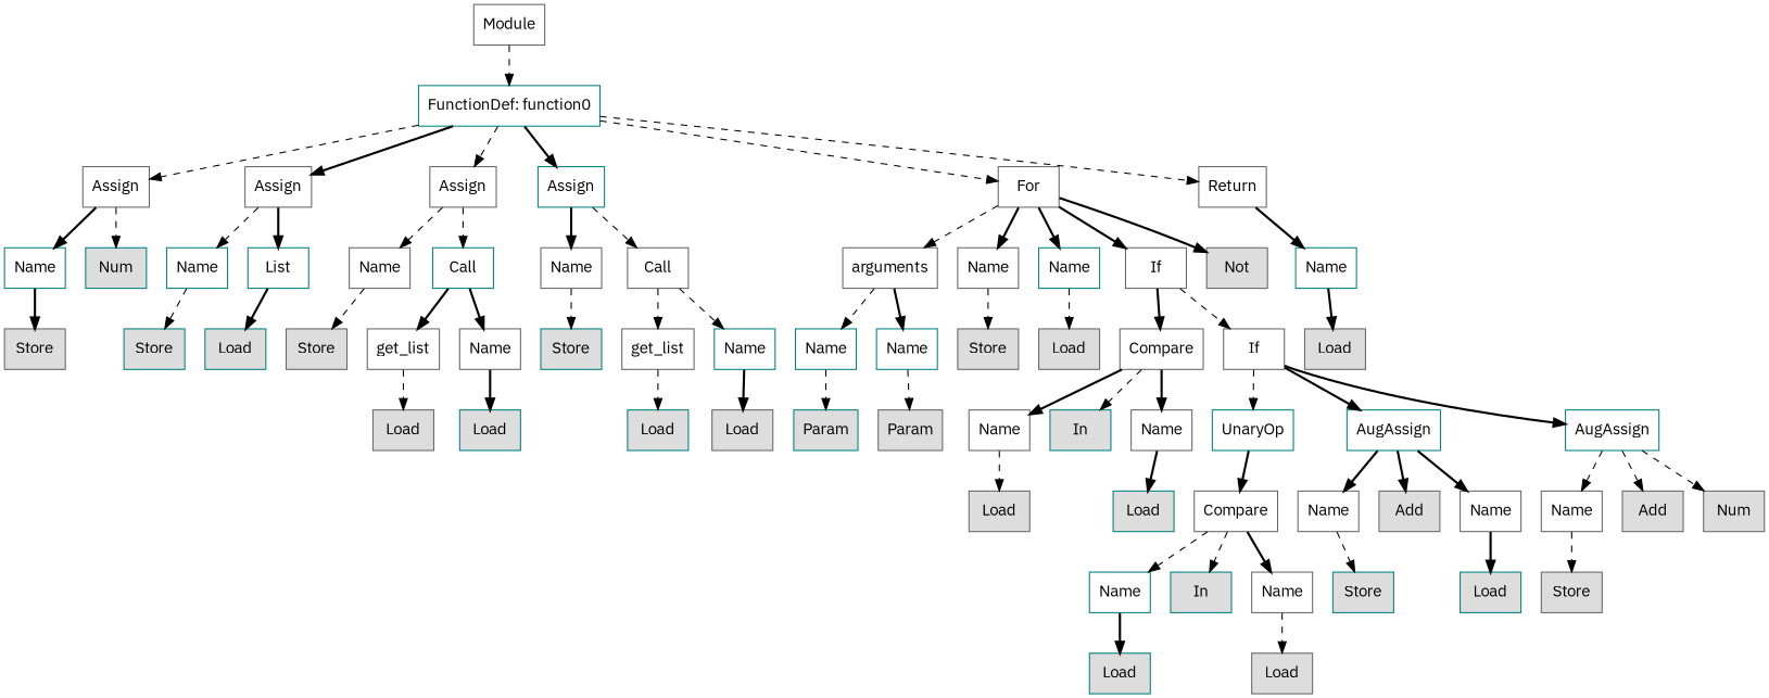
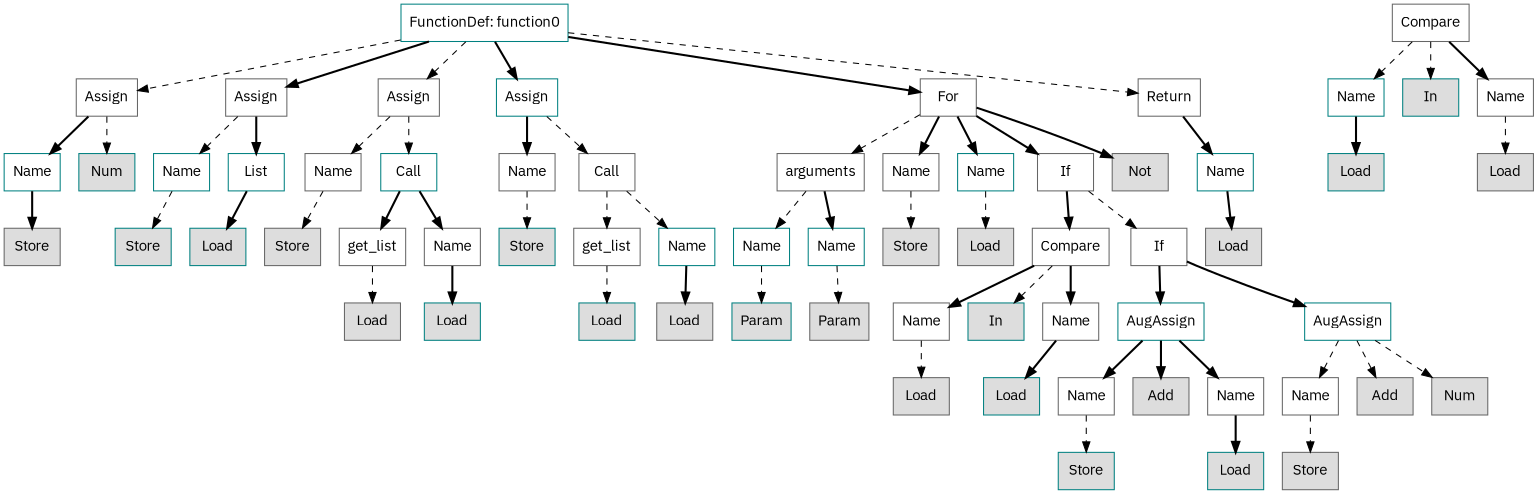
  digraph {
    fontname="IBM Plex Sans"
    node [color=gray40 fontname="IBM Plex Sans" shape=rect]
    edge [fontname="IBM Plex Sans" style=dashed]
-   n1 [label=Module]
    n2 [color=teal label="FunctionDef: function0"]
    n3 [label=Assign]
    n4 [label=Assign]
    n5 [label=Assign]
    n6 [color=teal label=Assign]
    n7 [label=For]
    n8 [label=Return]
    n9 [label=arguments]
    n10 [color=teal label=Name]
    n11 [color=teal label=Name]
    n12 [color=teal label=Name]
    n13 [color=teal fillcolor="#dddddd" label=Num style=filled]
    n14 [color=teal label=Name]
    n15 [color=teal label=List]
    n16 [label=Name]
    n17 [color=teal label=Call]
    n18 [label=Name]
    n19 [label=Call]
    n20 [label=Name]
    n21 [color=teal label=Name]
    n22 [label=If]
    n23 [fillcolor="#dddddd" label=Not style=filled]
    n24 [color=teal label=Name]
    n25 [color=teal fillcolor="#dddddd" label=Param style=filled]
    n26 [fillcolor="#dddddd" label=Param style=filled]
    n27 [fillcolor="#dddddd" label=Store style=filled]
    n28 [color=teal fillcolor="#dddddd" label=Store style=filled]
    n29 [color=teal fillcolor="#dddddd" label=Load style=filled]
    n30 [fillcolor="#dddddd" label=Store style=filled]
    n31 [label=get_list]
    n32 [label=Name]
    n33 [color=teal fillcolor="#dddddd" label=Store style=filled]
    n34 [label=get_list]
    n35 [color=teal label=Name]
    n36 [fillcolor="#dddddd" label=Store style=filled]
    n37 [fillcolor="#dddddd" label=Load style=filled]
    n38 [label=Compare]
    n39 [label=If]
    n40 [fillcolor="#dddddd" label=Load style=filled]
    n41 [fillcolor="#dddddd" label=Load style=filled]
    n42 [color=teal fillcolor="#dddddd" label=Load style=filled]
    n43 [color=teal fillcolor="#dddddd" label=Load style=filled]
    n44 [fillcolor="#dddddd" label=Load style=filled]
    n45 [label=Name]
    n46 [color=teal fillcolor="#dddddd" label=In style=filled]
    n47 [label=Name]
-   n48 [color=teal label=UnaryOp]
    n49 [color=teal label=AugAssign]
    n50 [color=teal label=AugAssign]
    n51 [fillcolor="#dddddd" label=Load style=filled]
    n52 [color=teal fillcolor="#dddddd" label=Load style=filled]
    n53 [label=Compare]
    n54 [label=Name]
    n55 [fillcolor="#dddddd" label=Add style=filled]
    n56 [label=Name]
    n57 [label=Name]
    n58 [fillcolor="#dddddd" label=Add style=filled]
    n59 [fillcolor="#dddddd" label=Num style=filled]
    n60 [color=teal label=Name]
    n61 [color=teal fillcolor="#dddddd" label=In style=filled]
    n62 [label=Name]
    n63 [color=teal fillcolor="#dddddd" label=Store style=filled]
    n64 [color=teal fillcolor="#dddddd" label=Load style=filled]
    n65 [fillcolor="#dddddd" label=Store style=filled]
    n66 [color=teal fillcolor="#dddddd" label=Load style=filled]
    n67 [fillcolor="#dddddd" label=Load style=filled]
-   n1 -> n2
    n2 -> n3
    n2 -> n4 [style=bold]
    n2 -> n5
    n2 -> n6 [style=bold]
-   n2 -> n7
+   n2 -> n7 [style=bold]
    n2 -> n8
    n3 -> n12 [style=bold]
    n3 -> n13
    n4 -> n14
    n4 -> n15 [style=bold]
    n5 -> n16
    n5 -> n17
    n6 -> n18 [style=bold]
    n6 -> n19
    n7 -> n9
    n7 -> n20 [style=bold]
    n7 -> n21 [style=bold]
    n7 -> n22 [style=bold]
    n7 -> n23 [style=bold]
    n8 -> n24 [style=bold]
    n9 -> n10
    n9 -> n11 [style=bold]
    n10 -> n25
    n11 -> n26
    n12 -> n27 [style=bold]
    n14 -> n28
    n15 -> n29 [style=bold]
    n16 -> n30
    n17 -> n31 [style=bold]
    n17 -> n32 [style=bold]
    n18 -> n33
    n19 -> n34
    n19 -> n35
    n20 -> n36
    n21 -> n37
    n22 -> n38 [style=bold]
    n22 -> n39
    n24 -> n40 [style=bold]
    n31 -> n41
    n32 -> n42 [style=bold]
    n34 -> n43
    n35 -> n44 [style=bold]
    n38 -> n45 [style=bold]
    n38 -> n46
    n38 -> n47 [style=bold]
-   n39 -> n48
    n39 -> n49 [style=bold]
    n39 -> n50 [style=bold]
    n45 -> n51
    n47 -> n52 [style=bold]
-   n48 -> n53 [style=bold]
    n49 -> n54 [style=bold]
    n49 -> n55 [style=bold]
    n49 -> n56 [style=bold]
    n50 -> n57
    n50 -> n58
    n50 -> n59
    n53 -> n60
    n53 -> n61
    n53 -> n62 [style=bold]
    n54 -> n63
    n56 -> n64 [style=bold]
    n57 -> n65
    n60 -> n66 [style=bold]
    n62 -> n67
  }
